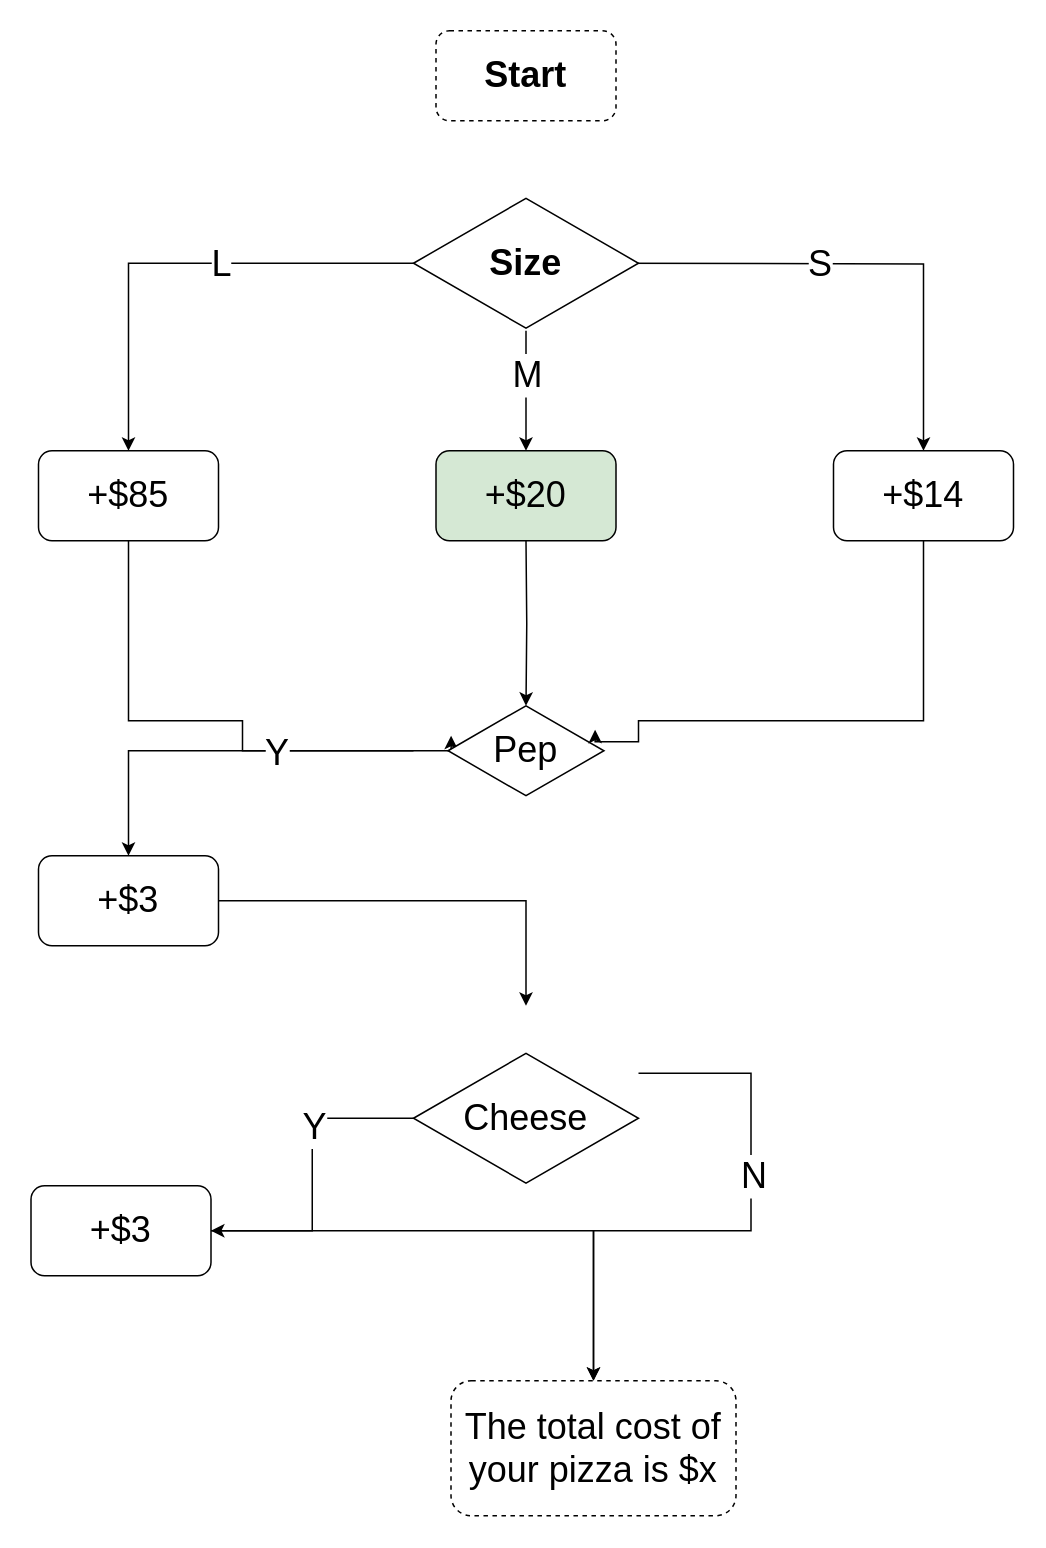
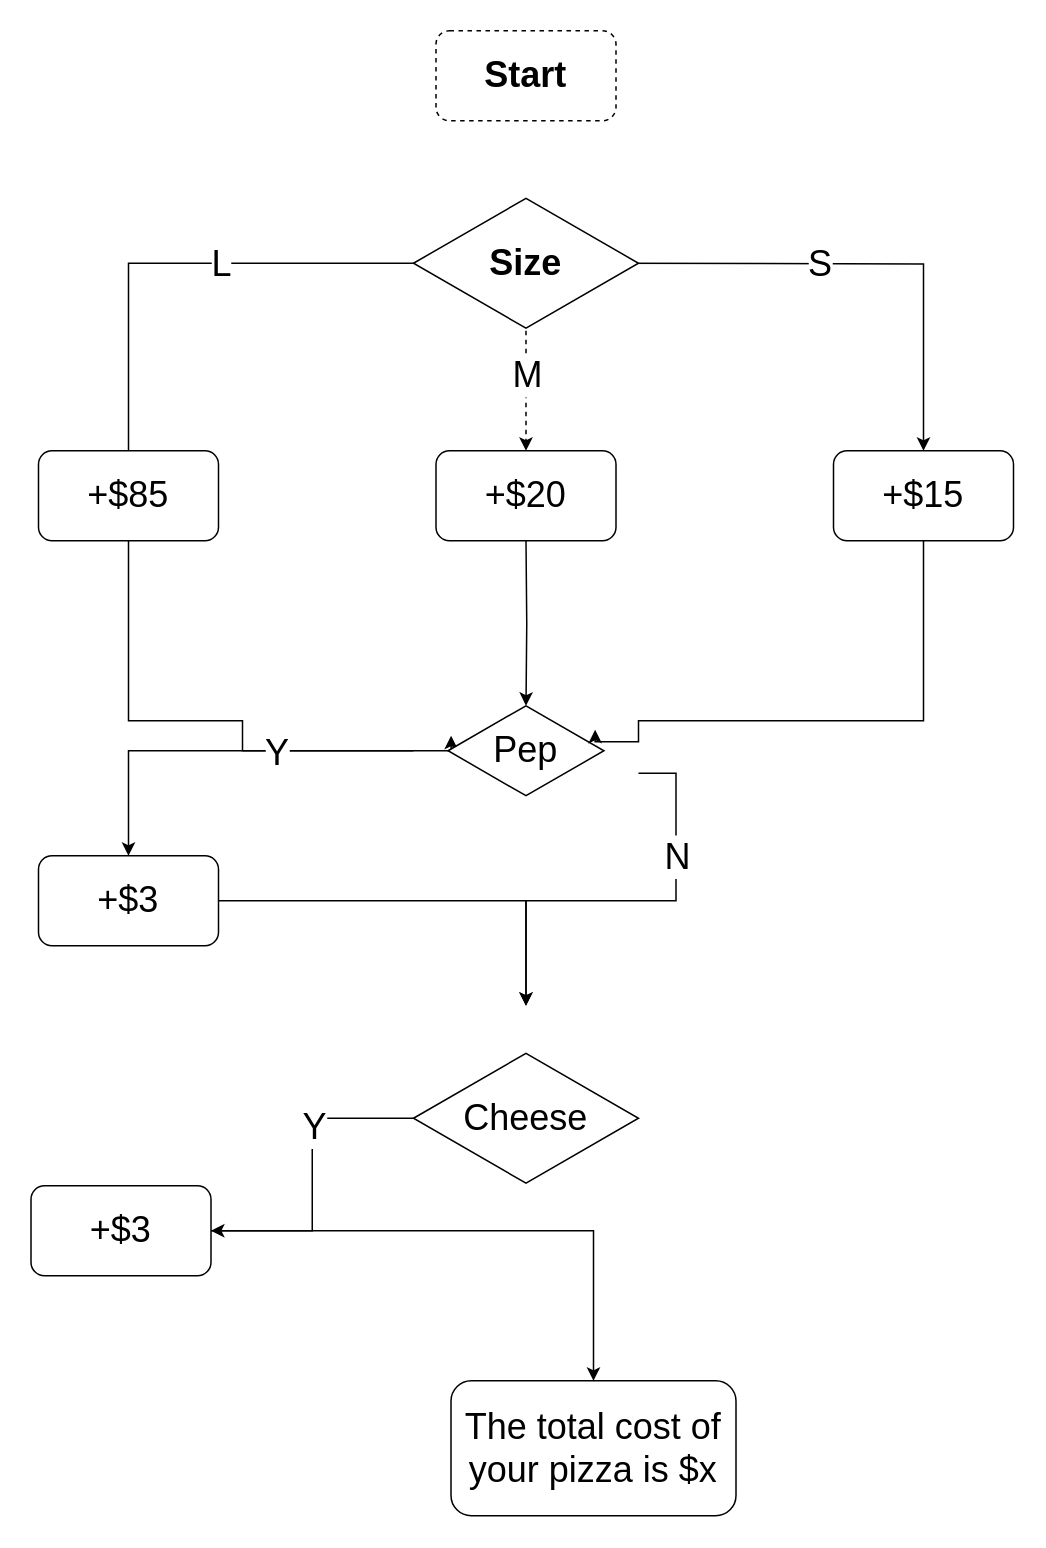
  <mxCell id="0" />
  <mxCell id="1" parent="0" />
  <mxCell id="2" value="&lt;font style=&quot;font-size: 24px;&quot;&gt;&lt;b&gt;Start&lt;/b&gt;&lt;/font&gt;" style="rounded=1;whiteSpace=wrap;html=1;dashed=1;" vertex="1" parent="1"><mxGeometry x="290" y="20" width="120" height="60" as="geometry" /></mxCell>
  <mxCell id="3" style="edgeStyle=orthogonalEdgeStyle;rounded=0;orthogonalLoop=1;jettySize=auto;html=1;" edge="1" parent="1" target="25"><mxGeometry relative="1" as="geometry"><mxPoint x="615" y="270" as="targetPoint" /><mxPoint x="410" y="175" as="sourcePoint" /></mxGeometry></mxCell>
  <mxCell id="4" value="&lt;font style=&quot;font-size: 24px;&quot;&gt;S&lt;/font&gt;" style="edgeLabel;html=1;align=center;verticalAlign=middle;resizable=0;points=[];" vertex="1" connectable="0" parent="3"><mxGeometry x="-0.367" relative="1" as="geometry"><mxPoint x="32" as="offset" /></mxGeometry></mxCell>
- <mxCell id="5" style="edgeStyle=orthogonalEdgeStyle;rounded=0;orthogonalLoop=1;jettySize=auto;html=1;" edge="1" parent="1" source="9" target="26"><mxGeometry relative="1" as="geometry"><mxPoint x="85" y="260" as="targetPoint" /></mxGeometry></mxCell>
+ <mxCell id="5" style="edgeStyle=orthogonalEdgeStyle;rounded=0;orthogonalLoop=1;jettySize=auto;html=1;endArrow=none;" edge="1" parent="1" source="9" target="26"><mxGeometry relative="1" as="geometry"><mxPoint x="85" y="260" as="targetPoint" /></mxGeometry></mxCell>
  <mxCell id="6" value="&lt;font style=&quot;font-size: 24px;&quot;&gt;L&lt;/font&gt;" style="edgeLabel;html=1;align=center;verticalAlign=middle;resizable=0;points=[];" vertex="1" connectable="0" parent="5"><mxGeometry x="-0.298" y="2" relative="1" as="geometry"><mxPoint x="-18" y="-2" as="offset" /></mxGeometry></mxCell>
- <mxCell id="7" style="edgeStyle=orthogonalEdgeStyle;rounded=0;orthogonalLoop=1;jettySize=auto;html=1;" edge="1" parent="1" source="9" target="27"><mxGeometry relative="1" as="geometry"><mxPoint x="350" y="270" as="targetPoint" /></mxGeometry></mxCell>
+ <mxCell id="7" style="edgeStyle=orthogonalEdgeStyle;rounded=0;orthogonalLoop=1;jettySize=auto;html=1;dashed=1;" edge="1" parent="1" source="9" target="27"><mxGeometry relative="1" as="geometry"><mxPoint x="350" y="270" as="targetPoint" /></mxGeometry></mxCell>
  <mxCell id="8" value="&lt;font style=&quot;font-size: 24px;&quot;&gt;M&lt;/font&gt;" style="edgeLabel;html=1;align=center;verticalAlign=middle;resizable=0;points=[];" vertex="1" connectable="0" parent="7"><mxGeometry x="-0.273" y="-1" relative="1" as="geometry"><mxPoint x="1" as="offset" /></mxGeometry></mxCell>
  <mxCell id="9" value="&lt;font style=&quot;font-size: 24px;&quot;&gt;&lt;b&gt;Size&lt;/b&gt;&lt;/font&gt;" style="html=1;whiteSpace=wrap;aspect=fixed;shape=isoRectangle;" vertex="1" parent="1"><mxGeometry x="275" y="130" width="150" height="90" as="geometry" /></mxCell>
  <mxCell id="10" style="edgeStyle=orthogonalEdgeStyle;rounded=0;orthogonalLoop=1;jettySize=auto;html=1;entryX=0.167;entryY=0.333;entryDx=0;entryDy=0;entryPerimeter=0;" edge="1" parent="1" target="16"><mxGeometry relative="1" as="geometry"><mxPoint x="290" y="490" as="targetPoint" /><mxPoint x="85" y="350" as="sourcePoint" /><Array as="points"><mxPoint x="85" y="480" /><mxPoint x="161" y="480" /><mxPoint x="161" y="500" /></Array></mxGeometry></mxCell>
  <mxCell id="11" value="" style="edgeStyle=orthogonalEdgeStyle;rounded=0;orthogonalLoop=1;jettySize=auto;html=1;" edge="1" parent="1" target="16"><mxGeometry relative="1" as="geometry"><mxPoint x="350" y="360" as="sourcePoint" /></mxGeometry></mxCell>
  <mxCell id="12" value="" style="edgeStyle=orthogonalEdgeStyle;rounded=0;orthogonalLoop=1;jettySize=auto;html=1;" edge="1" parent="1" source="16" target="24"><mxGeometry relative="1" as="geometry"><mxPoint x="135" y="570" as="targetPoint" /></mxGeometry></mxCell>
  <mxCell id="13" value="&lt;font style=&quot;font-size: 24px;&quot;&gt;Y&lt;/font&gt;" style="edgeLabel;html=1;align=center;verticalAlign=middle;resizable=0;points=[];" vertex="1" connectable="0" parent="12"><mxGeometry x="-0.29" y="1" relative="1" as="geometry"><mxPoint as="offset" /></mxGeometry></mxCell>
+ <mxCell id="14" value="" style="edgeStyle=orthogonalEdgeStyle;rounded=0;orthogonalLoop=1;jettySize=auto;html=1;" edge="1" parent="1" source="16" target="22"><mxGeometry relative="1" as="geometry"><mxPoint x="360" y="660" as="targetPoint" /><Array as="points"><mxPoint x="450" y="515" /><mxPoint x="450" y="600" /><mxPoint x="350" y="600" /></Array></mxGeometry></mxCell>
+ <mxCell id="15" value="&lt;font style=&quot;font-size: 24px;&quot;&gt;N&lt;/font&gt;" style="edgeLabel;html=1;align=center;verticalAlign=middle;resizable=0;points=[];" vertex="1" connectable="0" parent="14"><mxGeometry x="-0.109" y="-3" relative="1" as="geometry"><mxPoint x="15" y="-27" as="offset" /></mxGeometry></mxCell>
  <mxCell id="16" value="&lt;font style=&quot;font-size: 24px;&quot;&gt;Pep&lt;/font&gt;" style="html=1;whiteSpace=wrap;aspect=fixed;shape=isoRectangle;" vertex="1" parent="1"><mxGeometry x="275" y="470" width="150" height="60" as="geometry" /></mxCell>
  <mxCell id="17" style="edgeStyle=orthogonalEdgeStyle;rounded=0;orthogonalLoop=1;jettySize=auto;html=1;entryX=0.807;entryY=0.267;entryDx=0;entryDy=0;entryPerimeter=0;" edge="1" parent="1" target="16"><mxGeometry relative="1" as="geometry"><mxPoint x="615" y="360" as="sourcePoint" /><Array as="points"><mxPoint x="615" y="480" /><mxPoint x="425" y="480" /><mxPoint x="425" y="494" /></Array></mxGeometry></mxCell>
- <mxCell id="18" style="edgeStyle=orthogonalEdgeStyle;rounded=0;orthogonalLoop=1;jettySize=auto;html=1;entryX=0.5;entryY=0;entryDx=0;entryDy=0;" edge="1" parent="1" source="22" target="30"><mxGeometry relative="1" as="geometry"><mxPoint x="600" y="910" as="targetPoint" /><Array as="points"><mxPoint x="500" y="715" /><mxPoint x="500" y="820" /><mxPoint x="395" y="820" /></Array></mxGeometry></mxCell>
- <mxCell id="19" value="&lt;font style=&quot;font-size: 24px;&quot;&gt;N&lt;/font&gt;" style="edgeLabel;html=1;align=center;verticalAlign=middle;resizable=0;points=[];" vertex="1" connectable="0" parent="18"><mxGeometry x="-0.259" y="1" relative="1" as="geometry"><mxPoint as="offset" /></mxGeometry></mxCell>
  <mxCell id="20" style="edgeStyle=orthogonalEdgeStyle;rounded=0;orthogonalLoop=1;jettySize=auto;html=1;" edge="1" parent="1" source="22" target="29"><mxGeometry relative="1" as="geometry"><mxPoint x="80" y="820" as="targetPoint" /></mxGeometry></mxCell>
  <mxCell id="21" value="&lt;font style=&quot;font-size: 24px;&quot;&gt;Y&lt;/font&gt;" style="edgeLabel;html=1;align=center;verticalAlign=middle;resizable=0;points=[];" vertex="1" connectable="0" parent="20"><mxGeometry x="-0.359" y="5" relative="1" as="geometry"><mxPoint as="offset" /></mxGeometry></mxCell>
  <mxCell id="22" value="&lt;font style=&quot;font-size: 24px;&quot;&gt;Cheese&lt;/font&gt;" style="html=1;whiteSpace=wrap;aspect=fixed;shape=isoRectangle;" vertex="1" parent="1"><mxGeometry x="275" y="670" width="150" height="150" as="geometry" /></mxCell>
  <mxCell id="23" style="edgeStyle=orthogonalEdgeStyle;rounded=0;orthogonalLoop=1;jettySize=auto;html=1;" edge="1" parent="1" source="24" target="22"><mxGeometry relative="1" as="geometry" /></mxCell>
  <mxCell id="24" value="&lt;font style=&quot;font-size: 24px;&quot;&gt;+$3&lt;/font&gt;" style="rounded=1;whiteSpace=wrap;html=1;" vertex="1" parent="1"><mxGeometry x="25" y="570" width="120" height="60" as="geometry" /></mxCell>
- <mxCell id="25" value="&lt;font style=&quot;font-size: 24px;&quot;&gt;+$14&lt;/font&gt;" style="rounded=1;whiteSpace=wrap;html=1;" vertex="1" parent="1"><mxGeometry x="555" y="300" width="120" height="60" as="geometry" /></mxCell>
+ <mxCell id="25" value="&lt;font style=&quot;font-size: 24px;&quot;&gt;+$15&lt;/font&gt;" style="rounded=1;whiteSpace=wrap;html=1;" vertex="1" parent="1"><mxGeometry x="555" y="300" width="120" height="60" as="geometry" /></mxCell>
  <mxCell id="26" value="&lt;font style=&quot;font-size: 24px;&quot;&gt;+$85&lt;/font&gt;" style="rounded=1;whiteSpace=wrap;html=1;" vertex="1" parent="1"><mxGeometry x="25" y="300" width="120" height="60" as="geometry" /></mxCell>
- <mxCell id="27" value="&lt;font style=&quot;font-size: 24px;&quot;&gt;+$20&lt;/font&gt;" style="rounded=1;whiteSpace=wrap;html=1;fillColor=#d5e8d4;" vertex="1" parent="1"><mxGeometry x="290" y="300" width="120" height="60" as="geometry" /></mxCell>
+ <mxCell id="27" value="&lt;font style=&quot;font-size: 24px;&quot;&gt;+$20&lt;/font&gt;" style="rounded=1;whiteSpace=wrap;html=1;" vertex="1" parent="1"><mxGeometry x="290" y="300" width="120" height="60" as="geometry" /></mxCell>
  <mxCell id="28" style="edgeStyle=orthogonalEdgeStyle;rounded=0;orthogonalLoop=1;jettySize=auto;html=1;" edge="1" parent="1" source="29" target="30"><mxGeometry relative="1" as="geometry"><mxPoint x="360" y="950" as="targetPoint" /></mxGeometry></mxCell>
  <mxCell id="29" value="&lt;font style=&quot;font-size: 24px;&quot;&gt;+$3&lt;/font&gt;" style="rounded=1;whiteSpace=wrap;html=1;" vertex="1" parent="1"><mxGeometry x="20" y="790" width="120" height="60" as="geometry" /></mxCell>
- <mxCell id="30" value="&lt;font style=&quot;font-size: 24px;&quot;&gt;The total cost of your pizza is $x&lt;/font&gt;" style="rounded=1;whiteSpace=wrap;html=1;dashed=1;" vertex="1" parent="1"><mxGeometry x="300" y="920" width="190" height="90" as="geometry" /></mxCell>
+ <mxCell id="30" value="&lt;font style=&quot;font-size: 24px;&quot;&gt;The total cost of your pizza is $x&lt;/font&gt;" style="rounded=1;whiteSpace=wrap;html=1;" vertex="1" parent="1"><mxGeometry x="300" y="920" width="190" height="90" as="geometry" /></mxCell>
